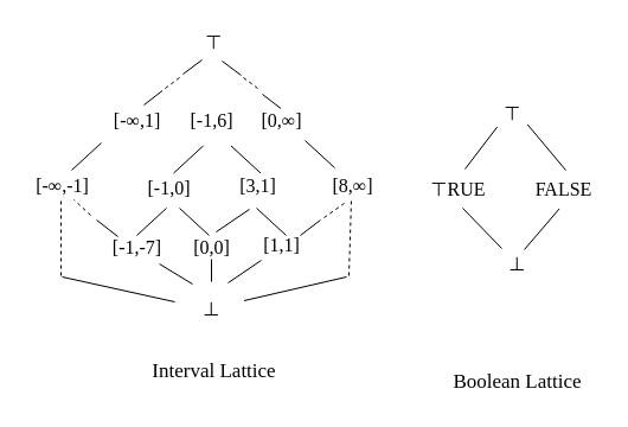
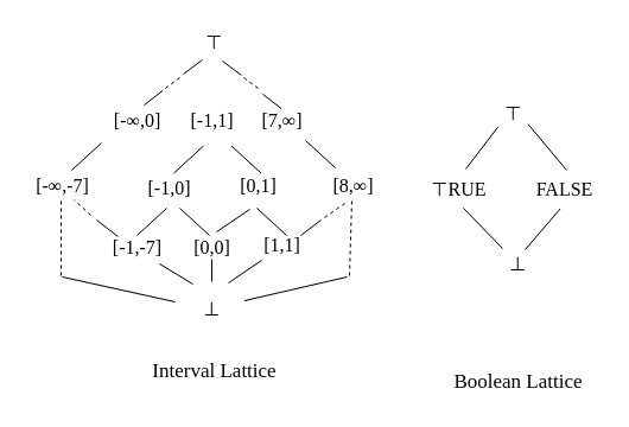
  <mxCell id="0" />
  <mxCell id="1" parent="0" />
  <mxCell id="2" value="&lt;font style=&quot;font-size: 16px;&quot; face=&quot;Times New Roman&quot;&gt;⊤RUE&lt;/font&gt;" style="text;html=1;align=center;verticalAlign=middle;resizable=0;points=[];autosize=1;strokeColor=none;fillColor=none;fontSize=17;fontStyle=0;labelBackgroundColor=default;" parent="1" vertex="1"><mxGeometry x="355" y="144" width="61" height="32" as="geometry" /></mxCell>
  <mxCell id="3" value="&lt;font face=&quot;Times New Roman&quot;&gt;&lt;span style=&quot;font-size: 16px;&quot;&gt;FALSE&lt;/span&gt;&lt;/font&gt;" style="text;html=1;align=center;verticalAlign=middle;resizable=0;points=[];autosize=1;strokeColor=none;fillColor=none;fontSize=17;fontStyle=0;labelBackgroundColor=default;" parent="1" vertex="1"><mxGeometry x="442" y="144" width="66" height="32" as="geometry" /></mxCell>
  <mxCell id="4" value="&lt;font face=&quot;Times New Roman&quot;&gt;Boolean Lattice&lt;/font&gt;" style="text;html=1;align=center;verticalAlign=middle;resizable=0;points=[];autosize=1;strokeColor=none;fillColor=none;fontSize=17;fontStyle=0;flipH=0;labelBackgroundColor=default;" parent="1" vertex="1"><mxGeometry x="372.5" y="306" width="126" height="32" as="geometry" /></mxCell>
  <mxCell id="5" value="&lt;font face=&quot;Times New Roman&quot;&gt;Interval Lattice&lt;/font&gt;" style="text;html=1;align=center;verticalAlign=middle;resizable=0;points=[];autosize=1;strokeColor=none;fillColor=none;fontSize=17;fontStyle=0;flipH=0;labelBackgroundColor=default;" parent="1" vertex="1"><mxGeometry x="119" y="297" width="122" height="32" as="geometry" /></mxCell>
  <mxCell id="6" value="&lt;font style=&quot;font-size: 16px;&quot; face=&quot;Times New Roman&quot;&gt;⊥&lt;/font&gt;" style="text;html=1;align=center;verticalAlign=middle;resizable=0;points=[];autosize=1;strokeColor=none;fillColor=none;fontSize=17;fontStyle=0;flipH=0;labelBackgroundColor=default;" parent="1" vertex="1"><mxGeometry x="161" y="245" width="34" height="32" as="geometry" /></mxCell>
  <mxCell id="7" value="&lt;font face=&quot;Times New Roman&quot;&gt;&lt;span style=&quot;font-size: 16px;&quot;&gt;[-1,-7]&lt;/span&gt;&lt;/font&gt;" style="text;html=1;align=center;verticalAlign=middle;resizable=0;points=[];autosize=1;strokeColor=none;fillColor=none;fontSize=17;fontStyle=0;labelBackgroundColor=default;" parent="1" vertex="1"><mxGeometry x="85" y="193" width="59" height="32" as="geometry" /></mxCell>
  <mxCell id="8" value="" style="endArrow=none;html=1;rounded=0;labelBackgroundColor=default;" parent="1" edge="1"><mxGeometry width="50" height="50" relative="1" as="geometry"><mxPoint x="162" y="239" as="sourcePoint" /><mxPoint x="134" y="222" as="targetPoint" /></mxGeometry></mxCell>
  <mxCell id="9" value="" style="endArrow=none;html=1;rounded=0;labelBackgroundColor=default;" parent="1" edge="1"><mxGeometry width="50" height="50" relative="1" as="geometry"><mxPoint x="205.5" y="253" as="sourcePoint" /><mxPoint x="292" y="233" as="targetPoint" /></mxGeometry></mxCell>
  <mxCell id="10" value="&lt;font face=&quot;Times New Roman&quot;&gt;Interval Lattice&lt;/font&gt;" style="text;html=1;align=center;verticalAlign=middle;resizable=0;points=[];autosize=1;strokeColor=none;fillColor=none;fontSize=17;fontStyle=0;flipH=0;labelBackgroundColor=default;" parent="1" vertex="1"><mxGeometry x="119" y="297" width="122" height="32" as="geometry" /></mxCell>
  <mxCell id="11" value="&lt;font style=&quot;font-size: 16px;&quot; face=&quot;Times New Roman&quot;&gt;⊤&lt;/font&gt;" style="text;html=1;align=center;verticalAlign=middle;resizable=0;points=[];autosize=1;strokeColor=none;fillColor=none;fontSize=17;fontStyle=0;labelBackgroundColor=default;" parent="1" vertex="1"><mxGeometry x="165.5" y="20" width="29" height="32" as="geometry" /></mxCell>
  <mxCell id="12" value="&lt;font face=&quot;Times New Roman&quot;&gt;&lt;span style=&quot;font-size: 16px;&quot;&gt;[0,0]&lt;/span&gt;&lt;/font&gt;" style="text;html=1;align=center;verticalAlign=middle;resizable=0;points=[];autosize=1;strokeColor=none;fillColor=none;fontSize=17;fontStyle=0;labelBackgroundColor=default;" parent="1" vertex="1"><mxGeometry x="153.5" y="193" width="49" height="32" as="geometry" /></mxCell>
  <mxCell id="13" value="&lt;font face=&quot;Times New Roman&quot;&gt;&lt;span style=&quot;font-size: 16px;&quot;&gt;[1,1]&lt;/span&gt;&lt;/font&gt;" style="text;html=1;align=center;verticalAlign=middle;resizable=0;points=[];autosize=1;strokeColor=none;fillColor=none;fontSize=17;fontStyle=0;labelBackgroundColor=default;" parent="1" vertex="1"><mxGeometry x="212" y="191" width="49" height="32" as="geometry" /></mxCell>
- <mxCell id="14" value="&lt;font face=&quot;Times New Roman&quot;&gt;&lt;span style=&quot;font-size: 16px;&quot;&gt;[-∞,-1]&lt;/span&gt;&lt;/font&gt;" style="text;html=1;align=center;verticalAlign=middle;resizable=0;points=[];autosize=1;strokeColor=none;fillColor=none;fontSize=17;fontStyle=0;labelBackgroundColor=default;" parent="1" vertex="1"><mxGeometry x="20" y="141" width="63" height="32" as="geometry" /></mxCell>
+ <mxCell id="14" value="&lt;font face=&quot;Times New Roman&quot;&gt;&lt;span style=&quot;font-size: 16px;&quot;&gt;[-∞,-7]&lt;/span&gt;&lt;/font&gt;" style="text;html=1;align=center;verticalAlign=middle;resizable=0;points=[];autosize=1;strokeColor=none;fillColor=none;fontSize=17;fontStyle=0;labelBackgroundColor=default;" parent="1" vertex="1"><mxGeometry x="20" y="141" width="63" height="32" as="geometry" /></mxCell>
  <mxCell id="15" value="&lt;font face=&quot;Times New Roman&quot;&gt;&lt;span style=&quot;font-size: 16px;&quot;&gt;[-1,0]&lt;/span&gt;&lt;/font&gt;" style="text;html=1;align=center;verticalAlign=middle;resizable=0;points=[];autosize=1;strokeColor=none;fillColor=none;fontSize=17;fontStyle=0;labelBackgroundColor=default;" parent="1" vertex="1"><mxGeometry x="115" y="143" width="54" height="32" as="geometry" /></mxCell>
- <mxCell id="16" value="&lt;font face=&quot;Times New Roman&quot;&gt;&lt;span style=&quot;font-size: 16px;&quot;&gt;[3,1]&lt;/span&gt;&lt;/font&gt;" style="text;html=1;align=center;verticalAlign=middle;resizable=0;points=[];autosize=1;strokeColor=none;fillColor=none;fontSize=17;fontStyle=0;labelBackgroundColor=default;" parent="1" vertex="1"><mxGeometry x="192" y="141" width="49" height="32" as="geometry" /></mxCell>
+ <mxCell id="16" value="&lt;font face=&quot;Times New Roman&quot;&gt;&lt;span style=&quot;font-size: 16px;&quot;&gt;[0,1]&lt;/span&gt;&lt;/font&gt;" style="text;html=1;align=center;verticalAlign=middle;resizable=0;points=[];autosize=1;strokeColor=none;fillColor=none;fontSize=17;fontStyle=0;labelBackgroundColor=default;" parent="1" vertex="1"><mxGeometry x="192" y="141" width="49" height="32" as="geometry" /></mxCell>
  <mxCell id="17" value="&lt;font face=&quot;Times New Roman&quot;&gt;&lt;span style=&quot;font-size: 16px;&quot;&gt;[8,∞]&lt;/span&gt;&lt;/font&gt;" style="text;html=1;align=center;verticalAlign=middle;resizable=0;points=[];autosize=1;strokeColor=none;fillColor=none;fontSize=17;fontStyle=0;labelBackgroundColor=default;" parent="1" vertex="1"><mxGeometry x="271" y="141" width="52" height="32" as="geometry" /></mxCell>
- <mxCell id="18" value="&lt;font face=&quot;Times New Roman&quot;&gt;&lt;span style=&quot;font-size: 16px;&quot;&gt;[-∞,1]&lt;/span&gt;&lt;/font&gt;" style="text;html=1;align=center;verticalAlign=middle;resizable=0;points=[];autosize=1;strokeColor=none;fillColor=none;fontSize=17;fontStyle=0;labelBackgroundColor=default;" parent="1" vertex="1"><mxGeometry x="86" y="86" width="57" height="32" as="geometry" /></mxCell>
- <mxCell id="19" value="&lt;font face=&quot;Times New Roman&quot;&gt;&lt;span style=&quot;font-size: 16px;&quot;&gt;[-1,6]&lt;/span&gt;&lt;/font&gt;" style="text;html=1;align=center;verticalAlign=middle;resizable=0;points=[];autosize=1;strokeColor=none;fillColor=none;fontSize=17;fontStyle=0;labelBackgroundColor=default;" parent="1" vertex="1"><mxGeometry x="151" y="86" width="54" height="32" as="geometry" /></mxCell>
- <mxCell id="20" value="&lt;font face=&quot;Times New Roman&quot;&gt;&lt;span style=&quot;font-size: 16px;&quot;&gt;[0,∞]&lt;/span&gt;&lt;/font&gt;" style="text;html=1;align=center;verticalAlign=middle;resizable=0;points=[];autosize=1;strokeColor=none;fillColor=none;fontSize=17;fontStyle=0;labelBackgroundColor=default;" parent="1" vertex="1"><mxGeometry x="210.5" y="86" width="52" height="32" as="geometry" /></mxCell>
+ <mxCell id="18" value="&lt;font face=&quot;Times New Roman&quot;&gt;&lt;span style=&quot;font-size: 16px;&quot;&gt;[-∞,0]&lt;/span&gt;&lt;/font&gt;" style="text;html=1;align=center;verticalAlign=middle;resizable=0;points=[];autosize=1;strokeColor=none;fillColor=none;fontSize=17;fontStyle=0;labelBackgroundColor=default;" parent="1" vertex="1"><mxGeometry x="86" y="86" width="57" height="32" as="geometry" /></mxCell>
+ <mxCell id="19" value="&lt;font face=&quot;Times New Roman&quot;&gt;&lt;span style=&quot;font-size: 16px;&quot;&gt;[-1,1]&lt;/span&gt;&lt;/font&gt;" style="text;html=1;align=center;verticalAlign=middle;resizable=0;points=[];autosize=1;strokeColor=none;fillColor=none;fontSize=17;fontStyle=0;labelBackgroundColor=default;" parent="1" vertex="1"><mxGeometry x="151" y="86" width="54" height="32" as="geometry" /></mxCell>
+ <mxCell id="20" value="&lt;font face=&quot;Times New Roman&quot;&gt;&lt;span style=&quot;font-size: 16px;&quot;&gt;[7,∞]&lt;/span&gt;&lt;/font&gt;" style="text;html=1;align=center;verticalAlign=middle;resizable=0;points=[];autosize=1;strokeColor=none;fillColor=none;fontSize=17;fontStyle=0;labelBackgroundColor=default;" parent="1" vertex="1"><mxGeometry x="210.5" y="86" width="52" height="32" as="geometry" /></mxCell>
  <mxCell id="21" value="" style="endArrow=none;html=1;rounded=0;labelBackgroundColor=default;" parent="1" edge="1"><mxGeometry width="50" height="50" relative="1" as="geometry"><mxPoint x="192" y="238" as="sourcePoint" /><mxPoint x="220" y="219" as="targetPoint" /></mxGeometry></mxCell>
  <mxCell id="22" value="" style="endArrow=none;html=1;rounded=0;labelBackgroundColor=default;" parent="1" edge="1"><mxGeometry width="50" height="50" relative="1" as="geometry"><mxPoint x="178" y="237" as="sourcePoint" /><mxPoint x="178" y="218" as="targetPoint" /></mxGeometry></mxCell>
  <mxCell id="23" value="" style="endArrow=none;html=1;rounded=0;labelBackgroundColor=default;" parent="1" edge="1"><mxGeometry width="50" height="50" relative="1" as="geometry"><mxPoint x="236.5" y="91" as="sourcePoint" /><mxPoint x="221" y="79" as="targetPoint" /></mxGeometry></mxCell>
  <mxCell id="24" value="" style="endArrow=none;html=1;rounded=0;labelBackgroundColor=default;" parent="1" edge="1"><mxGeometry width="50" height="50" relative="1" as="geometry"><mxPoint x="147" y="254" as="sourcePoint" /><mxPoint x="52" y="233" as="targetPoint" /></mxGeometry></mxCell>
  <mxCell id="25" value="" style="endArrow=none;html=1;rounded=0;labelBackgroundColor=default;" parent="1" edge="1"><mxGeometry width="50" height="50" relative="1" as="geometry"><mxPoint x="99" y="199" as="sourcePoint" /><mxPoint x="81" y="185" as="targetPoint" /></mxGeometry></mxCell>
  <mxCell id="26" value="" style="endArrow=none;dashed=1;html=1;rounded=0;entryX=0.492;entryY=0.875;entryDx=0;entryDy=0;entryPerimeter=0;labelBackgroundColor=default;" parent="1" target="14" edge="1"><mxGeometry width="50" height="50" relative="1" as="geometry"><mxPoint x="51" y="232" as="sourcePoint" /><mxPoint x="51" y="175" as="targetPoint" /></mxGeometry></mxCell>
  <mxCell id="27" value="" style="endArrow=none;dashed=1;html=1;rounded=0;labelBackgroundColor=default;" parent="1" edge="1"><mxGeometry width="50" height="50" relative="1" as="geometry"><mxPoint x="76" y="181" as="sourcePoint" /><mxPoint x="62" y="168" as="targetPoint" /></mxGeometry></mxCell>
  <mxCell id="28" value="" style="endArrow=none;dashed=1;html=1;rounded=0;labelBackgroundColor=default;" parent="1" edge="1"><mxGeometry width="50" height="50" relative="1" as="geometry"><mxPoint x="217" y="74" as="sourcePoint" /><mxPoint x="205" y="65" as="targetPoint" /></mxGeometry></mxCell>
  <mxCell id="29" value="" style="endArrow=none;html=1;rounded=0;labelBackgroundColor=default;" parent="1" edge="1"><mxGeometry width="50" height="50" relative="1" as="geometry"><mxPoint x="253" y="198" as="sourcePoint" /><mxPoint x="270" y="185" as="targetPoint" /></mxGeometry></mxCell>
  <mxCell id="30" value="" style="endArrow=none;dashed=1;html=1;rounded=0;entryX=0.365;entryY=0.938;entryDx=0;entryDy=0;entryPerimeter=0;labelBackgroundColor=default;" parent="1" target="17" edge="1"><mxGeometry width="50" height="50" relative="1" as="geometry"><mxPoint x="273" y="183" as="sourcePoint" /><mxPoint x="292" y="175" as="targetPoint" /></mxGeometry></mxCell>
  <mxCell id="31" value="" style="endArrow=none;dashed=1;html=1;rounded=0;labelBackgroundColor=default;" parent="1" edge="1"><mxGeometry width="50" height="50" relative="1" as="geometry"><mxPoint x="294" y="232" as="sourcePoint" /><mxPoint x="296" y="168" as="targetPoint" /></mxGeometry></mxCell>
  <mxCell id="32" value="" style="endArrow=none;html=1;rounded=0;labelBackgroundColor=default;" parent="1" edge="1"><mxGeometry width="50" height="50" relative="1" as="geometry"><mxPoint x="182" y="195" as="sourcePoint" /><mxPoint x="210" y="176" as="targetPoint" /></mxGeometry></mxCell>
  <mxCell id="33" value="" style="endArrow=none;html=1;rounded=0;entryX=0.463;entryY=1;entryDx=0;entryDy=0;entryPerimeter=0;labelBackgroundColor=default;" parent="1" target="15" edge="1"><mxGeometry width="50" height="50" relative="1" as="geometry"><mxPoint x="115" y="198" as="sourcePoint" /><mxPoint x="132" y="175" as="targetPoint" /></mxGeometry></mxCell>
  <mxCell id="34" value="" style="endArrow=none;html=1;rounded=0;entryX=0.463;entryY=1;entryDx=0;entryDy=0;entryPerimeter=0;labelBackgroundColor=default;" parent="1" edge="1"><mxGeometry width="50" height="50" relative="1" as="geometry"><mxPoint x="176" y="198" as="sourcePoint" /><mxPoint x="151" y="175" as="targetPoint" /></mxGeometry></mxCell>
  <mxCell id="35" value="" style="endArrow=none;html=1;rounded=0;entryX=0.463;entryY=1;entryDx=0;entryDy=0;entryPerimeter=0;labelBackgroundColor=default;" parent="1" edge="1"><mxGeometry width="50" height="50" relative="1" as="geometry"><mxPoint x="241" y="198" as="sourcePoint" /><mxPoint x="216" y="175" as="targetPoint" /></mxGeometry></mxCell>
  <mxCell id="36" value="" style="endArrow=none;html=1;rounded=0;entryX=0.463;entryY=1;entryDx=0;entryDy=0;entryPerimeter=0;labelBackgroundColor=default;" parent="1" edge="1"><mxGeometry width="50" height="50" relative="1" as="geometry"><mxPoint x="219.5" y="145.5" as="sourcePoint" /><mxPoint x="194.5" y="122.5" as="targetPoint" /></mxGeometry></mxCell>
  <mxCell id="37" value="" style="endArrow=none;html=1;rounded=0;entryX=0.463;entryY=1;entryDx=0;entryDy=0;entryPerimeter=0;labelBackgroundColor=default;" parent="1" edge="1"><mxGeometry width="50" height="50" relative="1" as="geometry"><mxPoint x="146" y="145.5" as="sourcePoint" /><mxPoint x="171" y="122.5" as="targetPoint" /></mxGeometry></mxCell>
  <mxCell id="38" value="" style="endArrow=none;html=1;rounded=0;entryX=0.463;entryY=1;entryDx=0;entryDy=0;entryPerimeter=0;labelBackgroundColor=default;" parent="1" edge="1"><mxGeometry width="50" height="50" relative="1" as="geometry"><mxPoint x="282" y="141" as="sourcePoint" /><mxPoint x="257" y="118" as="targetPoint" /></mxGeometry></mxCell>
  <mxCell id="39" value="" style="endArrow=none;html=1;rounded=0;entryX=0.463;entryY=1;entryDx=0;entryDy=0;entryPerimeter=0;labelBackgroundColor=default;" parent="1" edge="1"><mxGeometry width="50" height="50" relative="1" as="geometry"><mxPoint x="60" y="143" as="sourcePoint" /><mxPoint x="85" y="120" as="targetPoint" /></mxGeometry></mxCell>
  <mxCell id="40" value="" style="endArrow=none;html=1;rounded=0;entryX=0.741;entryY=0.969;entryDx=0;entryDy=0;entryPerimeter=0;labelBackgroundColor=default;" parent="1" target="11" edge="1"><mxGeometry width="50" height="50" relative="1" as="geometry"><mxPoint x="203" y="63" as="sourcePoint" /><mxPoint x="188.5" y="53" as="targetPoint" /></mxGeometry></mxCell>
  <mxCell id="41" value="" style="endArrow=none;html=1;rounded=0;entryX=0.741;entryY=0.969;entryDx=0;entryDy=0;entryPerimeter=0;labelBackgroundColor=default;" parent="1" edge="1"><mxGeometry width="50" height="50" relative="1" as="geometry"><mxPoint x="154" y="62" as="sourcePoint" /><mxPoint x="170" y="50" as="targetPoint" /></mxGeometry></mxCell>
  <mxCell id="42" value="" style="endArrow=none;dashed=1;html=1;rounded=0;labelBackgroundColor=default;" parent="1" edge="1"><mxGeometry width="50" height="50" relative="1" as="geometry"><mxPoint x="139" y="74" as="sourcePoint" /><mxPoint x="151" y="65" as="targetPoint" /></mxGeometry></mxCell>
  <mxCell id="43" value="" style="endArrow=none;html=1;rounded=0;labelBackgroundColor=default;" parent="1" edge="1"><mxGeometry width="50" height="50" relative="1" as="geometry"><mxPoint x="121" y="88" as="sourcePoint" /><mxPoint x="136.5" y="76" as="targetPoint" /></mxGeometry></mxCell>
  <mxCell id="44" value="未命名图层" parent="0" />
  <mxCell id="45" value="&lt;font style=&quot;font-size: 16px;&quot; face=&quot;Times New Roman&quot;&gt;⊤&lt;/font&gt;" style="text;html=1;align=center;verticalAlign=middle;resizable=0;points=[];autosize=1;strokeColor=none;fillColor=none;fontSize=17;fontStyle=0;labelBackgroundColor=default;" parent="44" vertex="1"><mxGeometry x="417" y="80" width="29" height="32" as="geometry" /></mxCell>
  <mxCell id="46" value="" style="endArrow=none;html=1;rounded=0;labelBackgroundColor=default;entryX=0.074;entryY=0.829;entryDx=0;entryDy=0;entryPerimeter=0;" parent="44" target="45" edge="1"><mxGeometry width="50" height="50" relative="1" as="geometry"><mxPoint x="392" y="142" as="sourcePoint" /><mxPoint x="423" y="118" as="targetPoint" /></mxGeometry></mxCell>
  <mxCell id="47" value="&lt;font style=&quot;font-size: 16px;&quot; face=&quot;Times New Roman&quot;&gt;⊤RUE&lt;/font&gt;" style="text;html=1;align=center;verticalAlign=middle;resizable=0;points=[];autosize=1;strokeColor=none;fillColor=none;fontSize=17;fontStyle=0;labelBackgroundColor=default;" parent="44" vertex="1"><mxGeometry x="355" y="144" width="61" height="32" as="geometry" /></mxCell>
  <mxCell id="48" value="&lt;font style=&quot;font-size: 16px;&quot; face=&quot;Times New Roman&quot;&gt;⊥&lt;/font&gt;" style="text;html=1;align=center;verticalAlign=middle;resizable=0;points=[];autosize=1;strokeColor=none;fillColor=none;fontSize=17;fontStyle=0;flipH=0;labelBackgroundColor=default;" parent="44" vertex="1"><mxGeometry x="419" y="207" width="34" height="32" as="geometry" /></mxCell>
  <mxCell id="49" value="" style="endArrow=none;html=1;rounded=0;labelBackgroundColor=default;" parent="44" edge="1"><mxGeometry width="50" height="50" relative="1" as="geometry"><mxPoint x="423" y="209" as="sourcePoint" /><mxPoint x="390" y="175" as="targetPoint" /></mxGeometry></mxCell>
  <mxCell id="50" value="" style="endArrow=none;html=1;rounded=0;labelBackgroundColor=default;entryX=0.433;entryY=0.984;entryDx=0;entryDy=0;entryPerimeter=0;" parent="44" edge="1"><mxGeometry width="50" height="50" relative="1" as="geometry"><mxPoint x="442" y="210" as="sourcePoint" /><mxPoint x="471.578" y="175.488" as="targetPoint" /></mxGeometry></mxCell>
  <mxCell id="51" value="" style="endArrow=none;html=1;rounded=0;labelBackgroundColor=default;entryX=0.954;entryY=0.764;entryDx=0;entryDy=0;entryPerimeter=0;" parent="44" target="45" edge="1"><mxGeometry width="50" height="50" relative="1" as="geometry"><mxPoint x="477" y="143" as="sourcePoint" /><mxPoint x="446" y="119" as="targetPoint" /></mxGeometry></mxCell>
  <mxCell id="52" value="&lt;font face=&quot;Times New Roman&quot;&gt;Boolean Lattice&lt;/font&gt;" style="text;html=1;align=center;verticalAlign=middle;resizable=0;points=[];autosize=1;strokeColor=none;fillColor=none;fontSize=17;fontStyle=0;flipH=0;labelBackgroundColor=default;" parent="44" vertex="1"><mxGeometry x="372.5" y="306" width="126" height="32" as="geometry" /></mxCell>
